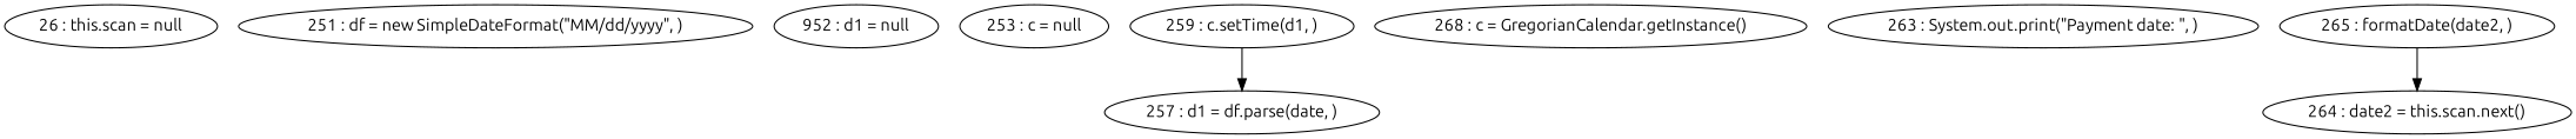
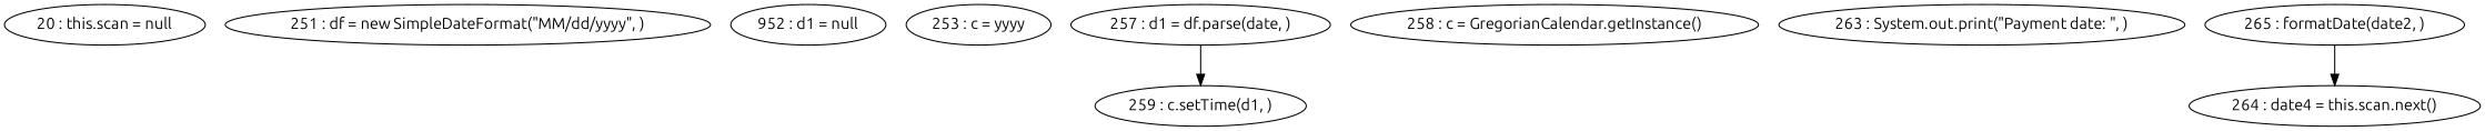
  digraph {
    fontname=Ubuntu
    node [fontname=Ubuntu]
    edge [fontname=Ubuntu]
-   "20 : this.scan = null" [label="26 : this.scan = null"]
+   "20 : this.scan = null"
    "251 : df = new SimpleDateFormat(\"MM/dd/yyyy\", )"
    n3 [label="952 : d1 = null"]
-   "253 : c = null"
+   "253 : c = null" [label="253 : c = yyyy"]
    "257 : d1 = df.parse(date, )"
    "259 : c.setTime(d1, )"
-   "258 : c = GregorianCalendar.getInstance()" [label="268 : c = GregorianCalendar.getInstance()"]
+   "258 : c = GregorianCalendar.getInstance()"
    "263 : System.out.print(\"Payment date: \", )"
    "265 : formatDate(date2, )"
-   "264 : date2 = this.scan.next()"
-   "259 : c.setTime(d1, )" -> "257 : d1 = df.parse(date, )"
+   "264 : date2 = this.scan.next()" [label="264 : date4 = this.scan.next()"]
+   "257 : d1 = df.parse(date, )" -> "259 : c.setTime(d1, )"
    "265 : formatDate(date2, )" -> "264 : date2 = this.scan.next()"
  }
